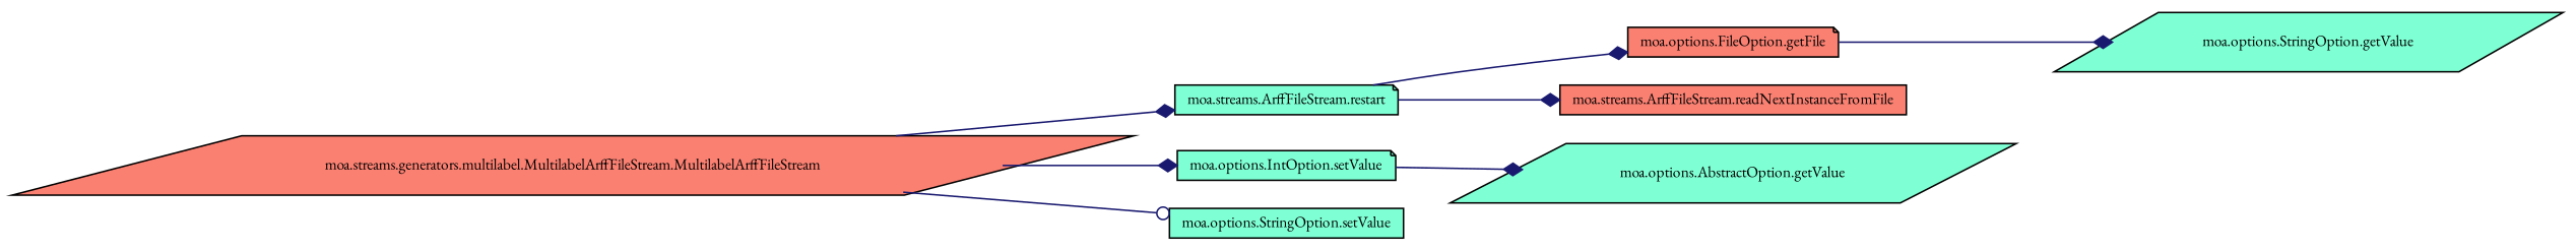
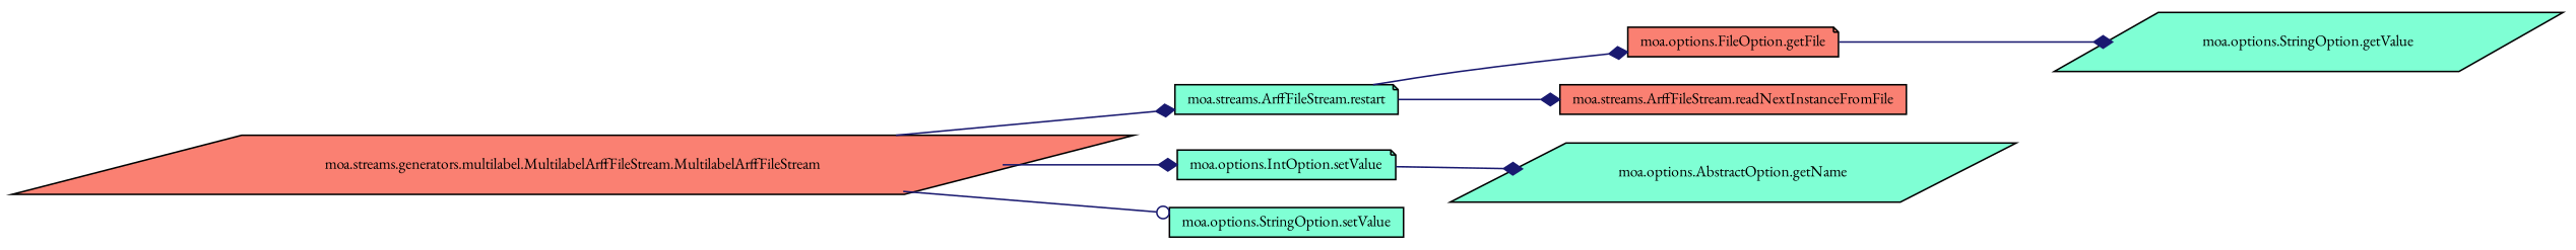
  digraph {
    fontname="EB Garamond"
    rankdir=LR
    node [color=black fillcolor=aquamarine fontname="EB Garamond" fontsize=10 shape=parallelogram style=filled]
    edge [arrowhead=diamond color=midnightblue fontname="EB Garamond" fontsize=10 labelfontname=Helvetica labelfontsize=10 style=solid]
    n1 [fillcolor=salmon fontcolor=black height=0.2 label="moa.streams.generators.multilabel.MultilabelArffFileStream.MultilabelArffFileStream" width=0.4]
    n2 [height=0.2 label="moa.streams.ArffFileStream.restart" shape=note width=0.4]
    n3 [height=0.2 label="moa.options.IntOption.setValue" shape=note width=0.4]
    n4 [height=0.2 label="moa.options.StringOption.setValue" shape=box width=0.4]
    n5 [fillcolor=salmon height=0.2 label="moa.options.FileOption.getFile" shape=note width=0.4]
    n6 [fillcolor=salmon height=0.2 label="moa.streams.ArffFileStream.readNextInstanceFromFile" shape=box width=0.4]
-   n7 [height=0.2 label="moa.options.AbstractOption.getValue" width=0.4]
+   n7 [height=0.2 label="moa.options.AbstractOption.getName" width=0.4]
    n8 [height=0.2 label="moa.options.StringOption.getValue" width=0.4]
    n1 -> n2
    n1 -> n3
    n1 -> n4 [arrowhead=odot]
    n2 -> n5
    n2 -> n6
    n3 -> n7
    n5 -> n8
  }
